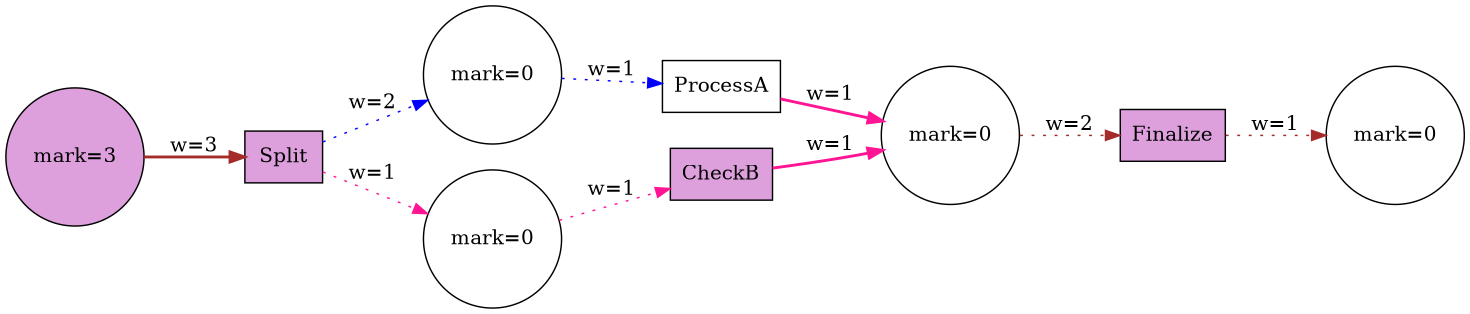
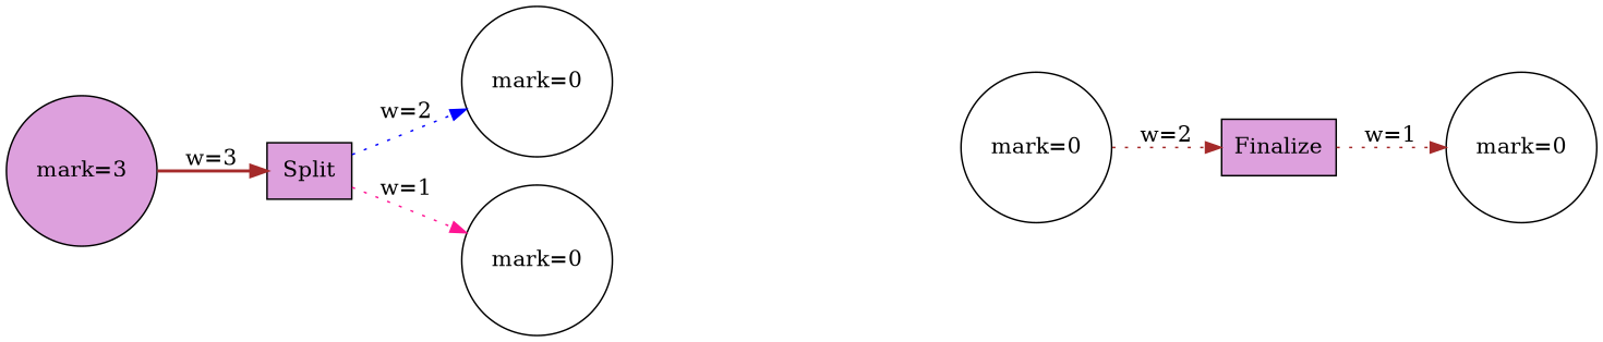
  digraph {
    rankdir=LR
    node [fillcolor=white shape=circle style=filled]
    edge [color=deeppink style=dotted]
    n1 [fillcolor=plum label="mark=3"]
    Split [fillcolor=plum shape=box]
    n3 [label="mark=0"]
    n4 [label="mark=0"]
-   ProcessA [shape=box]
    n6 [label="mark=0"]
-   CheckB [fillcolor=plum shape=box]
    Finalize [fillcolor=plum shape=box]
    n9 [label="mark=0"]
    n1 -> Split [color=brown label="w=3" style=bold]
    Split -> n3 [color=blue label="w=2"]
    Split -> n4 [label="w=1"]
-   n3 -> ProcessA [color=blue label="w=1"]
-   n4 -> CheckB [label="w=1"]
-   ProcessA -> n6 [label="w=1" style=bold]
    n6 -> Finalize [color=brown label="w=2"]
-   CheckB -> n6 [label="w=1" style=bold]
    Finalize -> n9 [color=brown label="w=1"]
  }
